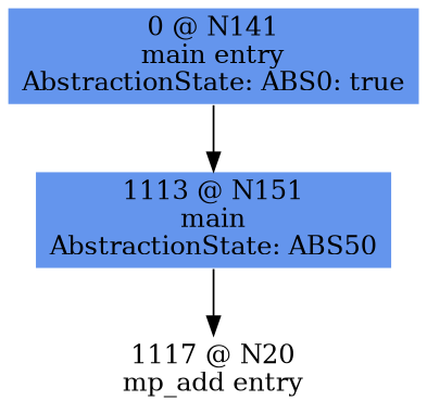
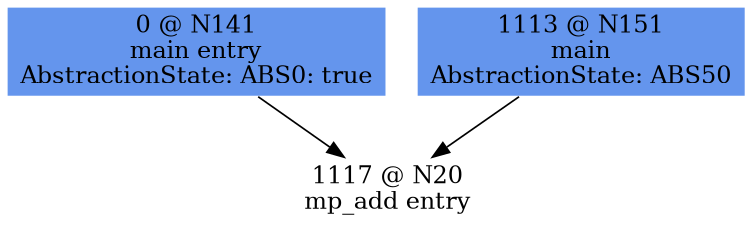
  digraph {
    node [color=white fillcolor=cornflowerblue shape=box style=filled]
    n1 [label="0 @ N141\nmain entry\nAbstractionState: ABS0: true\n"]
    n2 [label="1113 @ N151\nmain\nAbstractionState: ABS50\n"]
    n3 [label="1117 @ N20\nmp_add entry\n" fillcolor=""]
-   n1 -> n2
+   n1 -> n3
    n2 -> n3
  }
